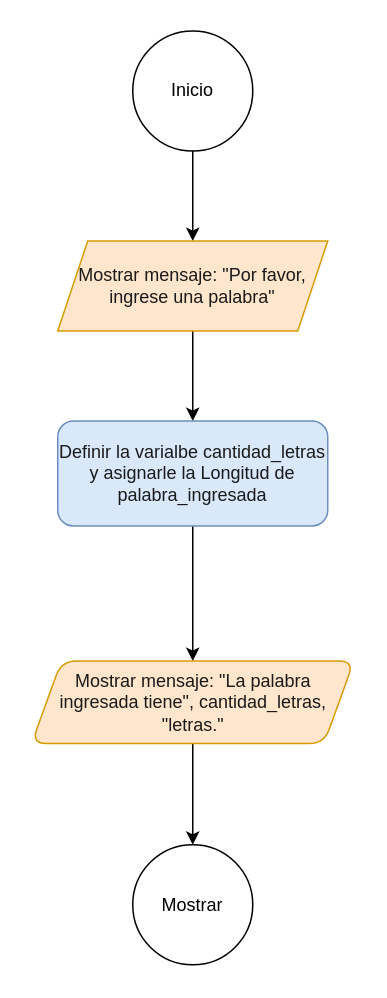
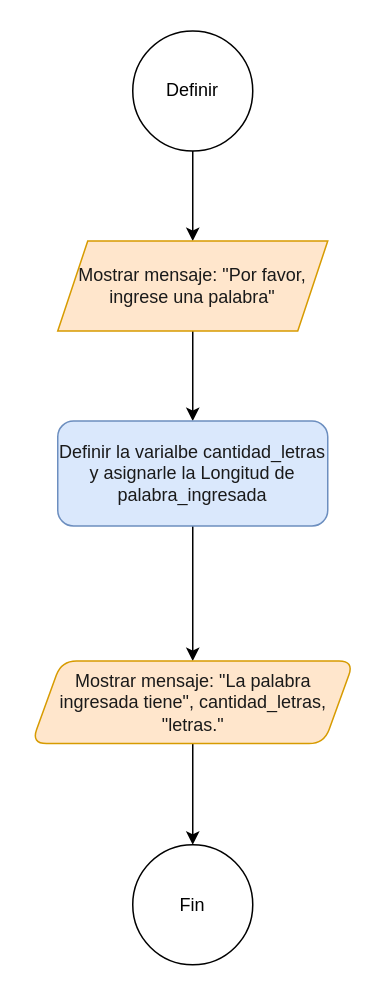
  <mxCell id="0" />
  <mxCell id="1" parent="0" />
  <mxCell id="2" value="" style="edgeStyle=orthogonalEdgeStyle;rounded=0;orthogonalLoop=1;jettySize=auto;html=1;" edge="1" parent="1" source="3" target="5"><mxGeometry relative="1" as="geometry" /></mxCell>
- <mxCell id="3" value="Inicio" style="ellipse;whiteSpace=wrap;html=1;aspect=fixed;" vertex="1" parent="1"><mxGeometry x="88" y="20" width="80" height="80" as="geometry" /></mxCell>
+ <mxCell id="3" value="Definir" style="ellipse;whiteSpace=wrap;html=1;aspect=fixed;" vertex="1" parent="1"><mxGeometry x="88" y="20" width="80" height="80" as="geometry" /></mxCell>
  <mxCell id="4" value="" style="edgeStyle=orthogonalEdgeStyle;rounded=0;orthogonalLoop=1;jettySize=auto;html=1;" edge="1" parent="1" source="5" target="7"><mxGeometry relative="1" as="geometry" /></mxCell>
  <mxCell id="5" value="&lt;br&gt;&lt;span style=&quot;color: rgb(26, 26, 26);&quot;&gt;Mostrar mensaje: &quot;Por favor, ingrese una palabra&quot;&lt;/span&gt;&lt;div&gt;&lt;br/&gt;&lt;/div&gt;" style="shape=parallelogram;perimeter=parallelogramPerimeter;whiteSpace=wrap;html=1;fixedSize=1;fillColor=#ffe6cc;strokeColor=#d79b00;align=center;" vertex="1" parent="1"><mxGeometry y="160" width="180" height="60" as="geometry" x="38" /></mxCell>
  <mxCell id="6" value="" style="edgeStyle=orthogonalEdgeStyle;rounded=0;orthogonalLoop=1;jettySize=auto;html=1;" edge="1" parent="1" source="7" target="9"><mxGeometry relative="1" as="geometry" /></mxCell>
  <mxCell id="7" value="&lt;br&gt;&lt;span style=&quot;color: rgb(26, 26, 26);&quot;&gt;Definir la varialbe cantidad_letras y asignarle la Longitud de palabra_ingresada&lt;/span&gt;&lt;div&gt;&lt;br/&gt;&lt;/div&gt;" style="rounded=1;whiteSpace=wrap;html=1;fillColor=#dae8fc;strokeColor=#6c8ebf;align=center;" vertex="1" parent="1"><mxGeometry y="280" width="180" height="70" as="geometry" x="38" /></mxCell>
  <mxCell id="8" value="" style="edgeStyle=orthogonalEdgeStyle;rounded=0;orthogonalLoop=1;jettySize=auto;html=1;" edge="1" parent="1" source="9" target="10"><mxGeometry relative="1" as="geometry" /></mxCell>
  <mxCell id="9" value="&lt;br&gt;&lt;div style=&quot;&quot;&gt;&lt;span style=&quot;background-color: transparent; color: rgb(26, 26, 26);&quot;&gt;Mostrar mensaje: &quot;La palabra ingresada tiene&quot;, cantidad_letras, &quot;letras.&quot;&lt;/span&gt;&lt;/div&gt;&lt;div style=&quot;&quot;&gt;&lt;br&gt;&lt;/div&gt;" style="shape=parallelogram;perimeter=parallelogramPerimeter;whiteSpace=wrap;html=1;fixedSize=1;rounded=1;fillColor=#ffe6cc;strokeColor=#d79b00;" vertex="1" parent="1"><mxGeometry x="20.5" y="440" width="215" height="55" as="geometry" /></mxCell>
- <mxCell id="10" value="Mostrar" style="ellipse;whiteSpace=wrap;html=1;rounded=1;" vertex="1" parent="1"><mxGeometry x="88" y="562.5" width="80" height="80" as="geometry" /></mxCell>
+ <mxCell id="10" value="Fin" style="ellipse;whiteSpace=wrap;html=1;rounded=1;" vertex="1" parent="1"><mxGeometry x="88" y="562.5" width="80" height="80" as="geometry" /></mxCell>
